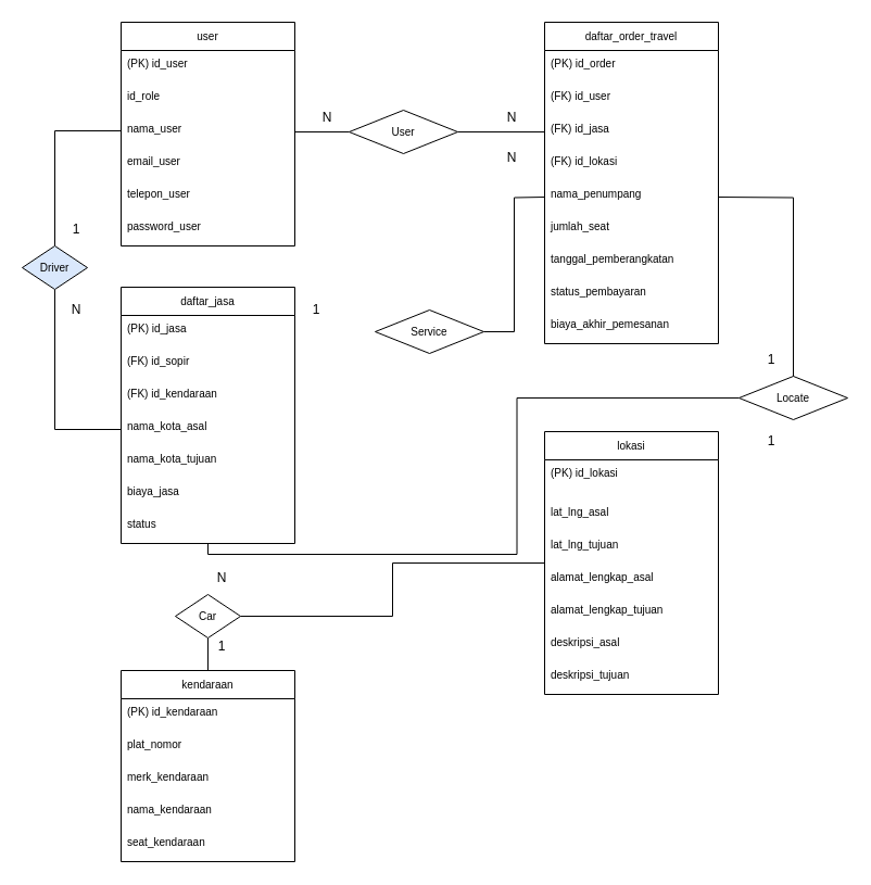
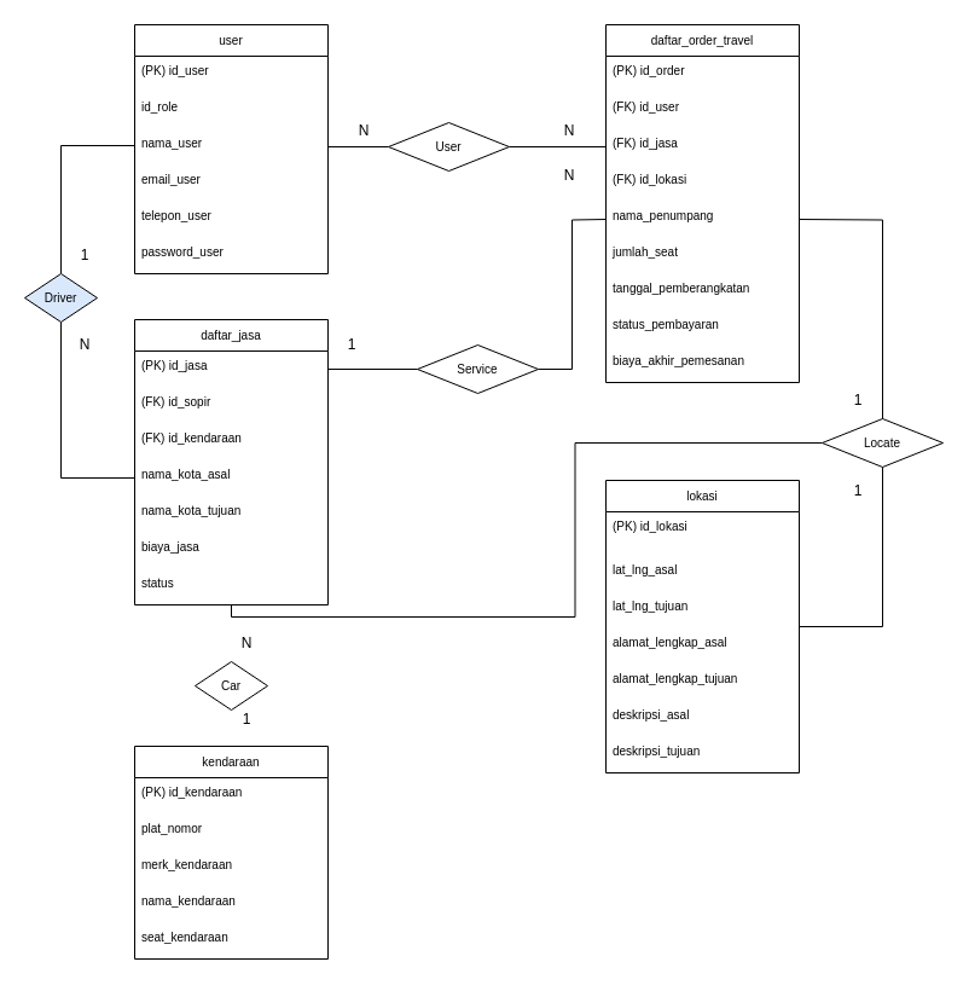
  <mxCell id="0" />
  <mxCell id="1" parent="0" />
  <mxCell id="2" value="user" style="swimlane;fontStyle=0;childLayout=stackLayout;horizontal=1;startSize=26;horizontalStack=0;resizeParent=1;resizeParentMax=0;resizeLast=0;collapsible=1;marginBottom=0;align=center;fontSize=10;" parent="1" vertex="1"><mxGeometry x="111" y="20" width="160" height="206" as="geometry"><mxRectangle x="1230" y="160" width="80" height="26" as="alternateBounds" /></mxGeometry></mxCell>
  <mxCell id="3" value="(PK) id_user" style="text;strokeColor=none;fillColor=none;spacingLeft=4;spacingRight=4;overflow=hidden;rotatable=0;points=[[0,0.5],[1,0.5]];portConstraint=eastwest;fontSize=10;fontStyle=0" parent="2" vertex="1"><mxGeometry y="26" width="160" height="30" as="geometry" /></mxCell>
  <mxCell id="4" value="id_role" style="text;strokeColor=none;fillColor=none;spacingLeft=4;spacingRight=4;overflow=hidden;rotatable=0;points=[[0,0.5],[1,0.5]];portConstraint=eastwest;fontSize=10;fontStyle=0" parent="2" vertex="1"><mxGeometry y="56" width="160" height="30" as="geometry" /></mxCell>
  <mxCell id="5" value="nama_user" style="text;strokeColor=none;fillColor=none;spacingLeft=4;spacingRight=4;overflow=hidden;rotatable=0;points=[[0,0.5],[1,0.5]];portConstraint=eastwest;fontSize=10;" parent="2" vertex="1"><mxGeometry y="86" width="160" height="30" as="geometry" /></mxCell>
  <mxCell id="6" value="email_user" style="text;strokeColor=none;fillColor=none;spacingLeft=4;spacingRight=4;overflow=hidden;rotatable=0;points=[[0,0.5],[1,0.5]];portConstraint=eastwest;fontSize=10;" parent="2" vertex="1"><mxGeometry y="116" width="160" height="30" as="geometry" /></mxCell>
  <mxCell id="7" value="telepon_user" style="text;strokeColor=none;fillColor=none;spacingLeft=4;spacingRight=4;overflow=hidden;rotatable=0;points=[[0,0.5],[1,0.5]];portConstraint=eastwest;fontSize=10;" parent="2" vertex="1"><mxGeometry y="146" width="160" height="30" as="geometry" /></mxCell>
  <mxCell id="8" value="password_user" style="text;strokeColor=none;fillColor=none;spacingLeft=4;spacingRight=4;overflow=hidden;rotatable=0;points=[[0,0.5],[1,0.5]];portConstraint=eastwest;fontSize=10;" parent="2" vertex="1"><mxGeometry y="176" width="160" height="30" as="geometry" /></mxCell>
  <mxCell id="9" style="edgeStyle=orthogonalEdgeStyle;rounded=0;html=1;exitX=0.5;exitY=1;exitDx=0;exitDy=0;endArrow=none;endFill=0;" edge="1" parent="1" source="10" target="50"><mxGeometry relative="1" as="geometry"><mxPoint x="191.009" y="507" as="targetPoint" /></mxGeometry></mxCell>
  <mxCell id="10" value="daftar_jasa" style="swimlane;fontStyle=0;childLayout=stackLayout;horizontal=1;startSize=26;horizontalStack=0;resizeParent=1;resizeParentMax=0;resizeLast=0;collapsible=1;marginBottom=0;align=center;fontSize=10;" parent="1" vertex="1"><mxGeometry x="111" y="264" width="160" height="236" as="geometry"><mxRectangle x="1230" y="160" width="80" height="26" as="alternateBounds" /></mxGeometry></mxCell>
  <mxCell id="11" value="(PK) id_jasa" style="text;strokeColor=none;fillColor=none;spacingLeft=4;spacingRight=4;overflow=hidden;rotatable=0;points=[[0,0.5],[1,0.5]];portConstraint=eastwest;fontSize=10;fontStyle=0" parent="10" vertex="1"><mxGeometry y="26" width="160" height="30" as="geometry" /></mxCell>
  <mxCell id="12" value="(FK) id_sopir" style="text;strokeColor=none;fillColor=none;spacingLeft=4;spacingRight=4;overflow=hidden;rotatable=0;points=[[0,0.5],[1,0.5]];portConstraint=eastwest;fontSize=10;" vertex="1" parent="10"><mxGeometry y="56" width="160" height="30" as="geometry" /></mxCell>
  <mxCell id="13" value="(FK) id_kendaraan" style="text;strokeColor=none;fillColor=none;spacingLeft=4;spacingRight=4;overflow=hidden;rotatable=0;points=[[0,0.5],[1,0.5]];portConstraint=eastwest;fontSize=10;" vertex="1" parent="10"><mxGeometry y="86" width="160" height="30" as="geometry" /></mxCell>
  <mxCell id="14" value="nama_kota_asal" style="text;strokeColor=none;fillColor=none;spacingLeft=4;spacingRight=4;overflow=hidden;rotatable=0;points=[[0,0.5],[1,0.5]];portConstraint=eastwest;fontSize=10;" parent="10" vertex="1"><mxGeometry y="116" width="160" height="30" as="geometry" /></mxCell>
  <mxCell id="15" value="nama_kota_tujuan" style="text;strokeColor=none;fillColor=none;spacingLeft=4;spacingRight=4;overflow=hidden;rotatable=0;points=[[0,0.5],[1,0.5]];portConstraint=eastwest;fontSize=10;" parent="10" vertex="1"><mxGeometry y="146" width="160" height="30" as="geometry" /></mxCell>
  <mxCell id="16" value="biaya_jasa" style="text;strokeColor=none;fillColor=none;spacingLeft=4;spacingRight=4;overflow=hidden;rotatable=0;points=[[0,0.5],[1,0.5]];portConstraint=eastwest;fontSize=10;" vertex="1" parent="10"><mxGeometry y="176" width="160" height="30" as="geometry" /></mxCell>
  <mxCell id="17" value="status" style="text;strokeColor=none;fillColor=none;spacingLeft=4;spacingRight=4;overflow=hidden;rotatable=0;points=[[0,0.5],[1,0.5]];portConstraint=eastwest;fontSize=10;" parent="10" vertex="1"><mxGeometry y="206" width="160" height="30" as="geometry" /></mxCell>
  <mxCell id="18" value="daftar_order_travel" style="swimlane;fontStyle=0;childLayout=stackLayout;horizontal=1;startSize=26;horizontalStack=0;resizeParent=1;resizeParentMax=0;resizeLast=0;collapsible=1;marginBottom=0;align=center;fontSize=10;" parent="1" vertex="1"><mxGeometry x="501" y="20" width="160" height="296" as="geometry"><mxRectangle x="1230" y="160" width="80" height="26" as="alternateBounds" /></mxGeometry></mxCell>
  <mxCell id="19" value="(PK) id_order" style="text;strokeColor=none;fillColor=none;spacingLeft=4;spacingRight=4;overflow=hidden;rotatable=0;points=[[0,0.5],[1,0.5]];portConstraint=eastwest;fontSize=10;fontStyle=0" parent="18" vertex="1"><mxGeometry y="26" width="160" height="30" as="geometry" /></mxCell>
  <mxCell id="20" value="(FK) id_user" style="text;strokeColor=none;fillColor=none;spacingLeft=4;spacingRight=4;overflow=hidden;rotatable=0;points=[[0,0.5],[1,0.5]];portConstraint=eastwest;fontSize=10;" parent="18" vertex="1"><mxGeometry y="56" width="160" height="30" as="geometry" /></mxCell>
  <mxCell id="21" value="(FK) id_jasa" style="text;strokeColor=none;fillColor=none;spacingLeft=4;spacingRight=4;overflow=hidden;rotatable=0;points=[[0,0.5],[1,0.5]];portConstraint=eastwest;fontSize=10;" parent="18" vertex="1"><mxGeometry y="86" width="160" height="30" as="geometry" /></mxCell>
  <mxCell id="22" value="(FK) id_lokasi" style="text;strokeColor=none;fillColor=none;spacingLeft=4;spacingRight=4;overflow=hidden;rotatable=0;points=[[0,0.5],[1,0.5]];portConstraint=eastwest;fontSize=10;" parent="18" vertex="1"><mxGeometry y="116" width="160" height="30" as="geometry" /></mxCell>
  <mxCell id="23" value="nama_penumpang" style="text;strokeColor=none;fillColor=none;spacingLeft=4;spacingRight=4;overflow=hidden;rotatable=0;points=[[0,0.5],[1,0.5]];portConstraint=eastwest;fontSize=10;" parent="18" vertex="1"><mxGeometry y="146" width="160" height="30" as="geometry" /></mxCell>
  <mxCell id="24" value="jumlah_seat" style="text;strokeColor=none;fillColor=none;spacingLeft=4;spacingRight=4;overflow=hidden;rotatable=0;points=[[0,0.5],[1,0.5]];portConstraint=eastwest;fontSize=10;" vertex="1" parent="18"><mxGeometry y="176" width="160" height="30" as="geometry" /></mxCell>
  <mxCell id="25" value="tanggal_pemberangkatan" style="text;strokeColor=none;fillColor=none;spacingLeft=4;spacingRight=4;overflow=hidden;rotatable=0;points=[[0,0.5],[1,0.5]];portConstraint=eastwest;fontSize=10;" parent="18" vertex="1"><mxGeometry y="206" width="160" height="30" as="geometry" /></mxCell>
  <mxCell id="26" value="status_pembayaran" style="text;strokeColor=none;fillColor=none;spacingLeft=4;spacingRight=4;overflow=hidden;rotatable=0;points=[[0,0.5],[1,0.5]];portConstraint=eastwest;fontSize=10;" parent="18" vertex="1"><mxGeometry y="236" width="160" height="30" as="geometry" /></mxCell>
  <mxCell id="27" value="biaya_akhir_pemesanan" style="text;strokeColor=none;fillColor=none;spacingLeft=4;spacingRight=4;overflow=hidden;rotatable=0;points=[[0,0.5],[1,0.5]];portConstraint=eastwest;fontSize=10;" parent="18" vertex="1"><mxGeometry y="266" width="160" height="30" as="geometry" /></mxCell>
  <mxCell id="28" style="edgeStyle=orthogonalEdgeStyle;rounded=0;orthogonalLoop=1;jettySize=auto;html=1;exitX=1;exitY=0.5;exitDx=0;exitDy=0;endArrow=none;endFill=0;" parent="1" source="30" target="21" edge="1"><mxGeometry relative="1" as="geometry"><mxPoint x="591" y="120" as="targetPoint" /></mxGeometry></mxCell>
  <mxCell id="29" style="edgeStyle=orthogonalEdgeStyle;rounded=0;orthogonalLoop=1;jettySize=auto;html=1;exitX=0;exitY=0.5;exitDx=0;exitDy=0;entryX=1;entryY=0.5;entryDx=0;entryDy=0;endArrow=none;endFill=0;" parent="1" source="30" target="5" edge="1"><mxGeometry relative="1" as="geometry" /></mxCell>
  <mxCell id="30" value="User" style="rhombus;whiteSpace=wrap;html=1;fontSize=10;" parent="1" vertex="1"><mxGeometry x="321" y="101" width="100" height="40" as="geometry" /></mxCell>
+ <mxCell id="31" style="edgeStyle=orthogonalEdgeStyle;rounded=0;orthogonalLoop=1;jettySize=auto;html=1;exitX=0;exitY=0.5;exitDx=0;exitDy=0;entryX=1;entryY=0.5;entryDx=0;entryDy=0;endArrow=none;endFill=0;" parent="1" source="32" target="11" edge="1"><mxGeometry relative="1" as="geometry" /></mxCell>
  <mxCell id="32" value="Service" style="rhombus;whiteSpace=wrap;html=1;fontSize=10;" parent="1" vertex="1"><mxGeometry x="345" y="285" width="100" height="40" as="geometry" /></mxCell>
- <mxCell id="33" style="edgeStyle=orthogonalEdgeStyle;rounded=0;html=1;exitX=0.5;exitY=0;exitDx=0;exitDy=0;entryX=0.5;entryY=1;entryDx=0;entryDy=0;endArrow=none;endFill=0;" edge="1" parent="1" source="34" target="40"><mxGeometry relative="1" as="geometry" /></mxCell>
  <mxCell id="34" value="kendaraan" style="swimlane;fontStyle=0;childLayout=stackLayout;horizontal=1;startSize=26;horizontalStack=0;resizeParent=1;resizeParentMax=0;resizeLast=0;collapsible=1;marginBottom=0;align=center;fontSize=10;" parent="1" vertex="1"><mxGeometry x="111" y="617" width="160" height="176" as="geometry"><mxRectangle x="1230" y="160" width="80" height="26" as="alternateBounds" /></mxGeometry></mxCell>
  <mxCell id="35" value="(PK) id_kendaraan" style="text;strokeColor=none;fillColor=none;spacingLeft=4;spacingRight=4;overflow=hidden;rotatable=0;points=[[0,0.5],[1,0.5]];portConstraint=eastwest;fontSize=10;fontStyle=0" parent="34" vertex="1"><mxGeometry y="26" width="160" height="30" as="geometry" /></mxCell>
  <mxCell id="36" value="plat_nomor" style="text;strokeColor=none;fillColor=none;spacingLeft=4;spacingRight=4;overflow=hidden;rotatable=0;points=[[0,0.5],[1,0.5]];portConstraint=eastwest;fontSize=10;fontStyle=0" parent="34" vertex="1"><mxGeometry y="56" width="160" height="30" as="geometry" /></mxCell>
  <mxCell id="37" value="merk_kendaraan" style="text;strokeColor=none;fillColor=none;spacingLeft=4;spacingRight=4;overflow=hidden;rotatable=0;points=[[0,0.5],[1,0.5]];portConstraint=eastwest;fontSize=10;" vertex="1" parent="34"><mxGeometry y="86" width="160" height="30" as="geometry" /></mxCell>
  <mxCell id="38" value="nama_kendaraan" style="text;strokeColor=none;fillColor=none;spacingLeft=4;spacingRight=4;overflow=hidden;rotatable=0;points=[[0,0.5],[1,0.5]];portConstraint=eastwest;fontSize=10;" parent="34" vertex="1"><mxGeometry y="116" width="160" height="30" as="geometry" /></mxCell>
  <mxCell id="39" value="seat_kendaraan" style="text;strokeColor=none;fillColor=none;spacingLeft=4;spacingRight=4;overflow=hidden;rotatable=0;points=[[0,0.5],[1,0.5]];portConstraint=eastwest;fontSize=10;" parent="34" vertex="1"><mxGeometry y="146" width="160" height="30" as="geometry" /></mxCell>
  <mxCell id="40" value="Car" style="rhombus;whiteSpace=wrap;html=1;fontSize=10;" parent="1" vertex="1"><mxGeometry x="161" y="547" width="60" height="40" as="geometry" /></mxCell>
- <mxCell id="41" style="edgeStyle=orthogonalEdgeStyle;rounded=0;html=1;endArrow=none;endFill=0;" edge="1" parent="1" source="42" target="40"><mxGeometry relative="1" as="geometry" /></mxCell>
+ <mxCell id="41" style="edgeStyle=orthogonalEdgeStyle;rounded=0;html=1;entryX=0.5;entryY=1;entryDx=0;entryDy=0;endArrow=none;endFill=0;" edge="1" parent="1" source="42" target="50"><mxGeometry relative="1" as="geometry" /></mxCell>
  <mxCell id="42" value="lokasi" style="swimlane;fontStyle=0;childLayout=stackLayout;horizontal=1;startSize=26;horizontalStack=0;resizeParent=1;resizeParentMax=0;resizeLast=0;collapsible=1;marginBottom=0;align=center;fontSize=10;" parent="1" vertex="1"><mxGeometry x="501" y="397" width="160" height="242" as="geometry"><mxRectangle x="1230" y="160" width="80" height="26" as="alternateBounds" /></mxGeometry></mxCell>
  <mxCell id="43" value="(PK) id_lokasi" style="text;strokeColor=none;fillColor=none;spacingLeft=4;spacingRight=4;overflow=hidden;rotatable=0;points=[[0,0.5],[1,0.5]];portConstraint=eastwest;fontSize=10;fontStyle=0" parent="42" vertex="1"><mxGeometry y="26" width="160" height="36" as="geometry" /></mxCell>
  <mxCell id="44" value="lat_lng_asal" style="text;strokeColor=none;fillColor=none;spacingLeft=4;spacingRight=4;overflow=hidden;rotatable=0;points=[[0,0.5],[1,0.5]];portConstraint=eastwest;fontSize=10;" parent="42" vertex="1"><mxGeometry y="62" width="160" height="30" as="geometry" /></mxCell>
  <mxCell id="45" value="lat_lng_tujuan" style="text;strokeColor=none;fillColor=none;spacingLeft=4;spacingRight=4;overflow=hidden;rotatable=0;points=[[0,0.5],[1,0.5]];portConstraint=eastwest;fontSize=10;" parent="42" vertex="1"><mxGeometry y="92" width="160" height="30" as="geometry" /></mxCell>
  <mxCell id="46" value="alamat_lengkap_asal" style="text;strokeColor=none;fillColor=none;spacingLeft=4;spacingRight=4;overflow=hidden;rotatable=0;points=[[0,0.5],[1,0.5]];portConstraint=eastwest;fontSize=10;" parent="42" vertex="1"><mxGeometry y="122" width="160" height="30" as="geometry" /></mxCell>
  <mxCell id="47" value="alamat_lengkap_tujuan" style="text;strokeColor=none;fillColor=none;spacingLeft=4;spacingRight=4;overflow=hidden;rotatable=0;points=[[0,0.5],[1,0.5]];portConstraint=eastwest;fontSize=10;" parent="42" vertex="1"><mxGeometry y="152" width="160" height="30" as="geometry" /></mxCell>
  <mxCell id="48" value="deskripsi_asal" style="text;strokeColor=none;fillColor=none;spacingLeft=4;spacingRight=4;overflow=hidden;rotatable=0;points=[[0,0.5],[1,0.5]];portConstraint=eastwest;fontSize=10;" parent="42" vertex="1"><mxGeometry y="182" width="160" height="30" as="geometry" /></mxCell>
  <mxCell id="49" value="deskripsi_tujuan" style="text;strokeColor=none;fillColor=none;spacingLeft=4;spacingRight=4;overflow=hidden;rotatable=0;points=[[0,0.5],[1,0.5]];portConstraint=eastwest;fontSize=10;" vertex="1" parent="42"><mxGeometry y="212" width="160" height="30" as="geometry" /></mxCell>
  <mxCell id="50" value="Locate" style="rhombus;whiteSpace=wrap;html=1;fontSize=10;" parent="1" vertex="1"><mxGeometry x="680" y="346" width="100" height="40" as="geometry" /></mxCell>
  <mxCell id="51" value="N" style="text;html=1;strokeColor=none;fillColor=none;align=center;verticalAlign=middle;whiteSpace=wrap;rounded=0;" parent="1" vertex="1"><mxGeometry x="291" y="93" width="20" height="30" as="geometry" /></mxCell>
  <mxCell id="52" value="N" style="text;html=1;strokeColor=none;fillColor=none;align=center;verticalAlign=middle;whiteSpace=wrap;rounded=0;" parent="1" vertex="1"><mxGeometry x="461" y="93" width="20" height="30" as="geometry" /></mxCell>
  <mxCell id="53" value="1" style="text;html=1;strokeColor=none;fillColor=none;align=center;verticalAlign=middle;whiteSpace=wrap;rounded=0;" parent="1" vertex="1"><mxGeometry x="281" y="270" width="20" height="30" as="geometry" /></mxCell>
  <mxCell id="54" value="N" style="text;html=1;strokeColor=none;fillColor=none;align=center;verticalAlign=middle;whiteSpace=wrap;rounded=0;" parent="1" vertex="1"><mxGeometry x="461" y="130" width="20" height="30" as="geometry" /></mxCell>
  <mxCell id="55" value="1" style="text;html=1;strokeColor=none;fillColor=none;align=center;verticalAlign=middle;whiteSpace=wrap;rounded=0;" parent="1" vertex="1"><mxGeometry x="700" y="316" width="20" height="30" as="geometry" /></mxCell>
  <mxCell id="56" value="1" style="text;html=1;strokeColor=none;fillColor=none;align=center;verticalAlign=middle;whiteSpace=wrap;rounded=0;" parent="1" vertex="1"><mxGeometry x="700" y="391" width="20" height="30" as="geometry" /></mxCell>
  <mxCell id="57" value="1" style="text;html=1;strokeColor=none;fillColor=none;align=center;verticalAlign=middle;whiteSpace=wrap;rounded=0;" parent="1" vertex="1"><mxGeometry x="194" y="580" width="20" height="30" as="geometry" /></mxCell>
  <mxCell id="58" value="N" style="text;html=1;strokeColor=none;fillColor=none;align=center;verticalAlign=middle;whiteSpace=wrap;rounded=0;" parent="1" vertex="1"><mxGeometry x="60" y="270" width="20" height="30" as="geometry" /></mxCell>
  <mxCell id="59" style="edgeStyle=orthogonalEdgeStyle;html=1;exitX=0;exitY=0.5;exitDx=0;exitDy=0;rounded=0;endArrow=none;endFill=0;entryX=0.5;entryY=0;entryDx=0;entryDy=0;" edge="1" parent="1" source="5" target="61"><mxGeometry relative="1" as="geometry"><Array as="points"><mxPoint x="50" y="120" /></Array></mxGeometry></mxCell>
  <mxCell id="60" style="edgeStyle=orthogonalEdgeStyle;rounded=0;html=1;exitX=0.5;exitY=1;exitDx=0;exitDy=0;entryX=0;entryY=0.5;entryDx=0;entryDy=0;endArrow=none;endFill=0;" edge="1" parent="1" source="61" target="14"><mxGeometry relative="1" as="geometry" /></mxCell>
  <mxCell id="61" value="Driver" style="rhombus;whiteSpace=wrap;html=1;fontSize=10;fillColor=#dae8fc;" vertex="1" parent="1"><mxGeometry x="20" y="226" width="60" height="40" as="geometry" /></mxCell>
  <mxCell id="62" value="1" style="text;html=1;strokeColor=none;fillColor=none;align=center;verticalAlign=middle;whiteSpace=wrap;rounded=0;" vertex="1" parent="1"><mxGeometry x="60" y="196" width="20" height="30" as="geometry" /></mxCell>
  <mxCell id="63" value="N" style="text;html=1;strokeColor=none;fillColor=none;align=center;verticalAlign=middle;whiteSpace=wrap;rounded=0;" vertex="1" parent="1"><mxGeometry x="194" y="517" width="20" height="30" as="geometry" /></mxCell>
  <mxCell id="64" style="edgeStyle=orthogonalEdgeStyle;rounded=0;html=1;exitX=1;exitY=0.5;exitDx=0;exitDy=0;entryX=0.5;entryY=0;entryDx=0;entryDy=0;endArrow=none;endFill=0;" edge="1" parent="1" target="50"><mxGeometry relative="1" as="geometry"><mxPoint x="661" y="181" as="sourcePoint" /></mxGeometry></mxCell>
  <mxCell id="65" style="edgeStyle=orthogonalEdgeStyle;rounded=0;html=1;exitX=0;exitY=0.5;exitDx=0;exitDy=0;entryX=1;entryY=0.5;entryDx=0;entryDy=0;endArrow=none;endFill=0;" edge="1" parent="1" target="32"><mxGeometry relative="1" as="geometry"><mxPoint x="501" y="181" as="sourcePoint" /></mxGeometry></mxCell>
